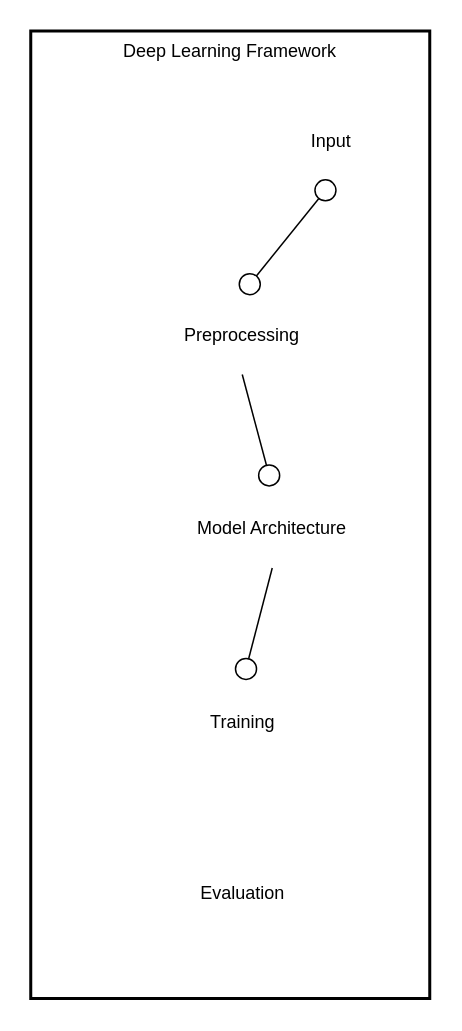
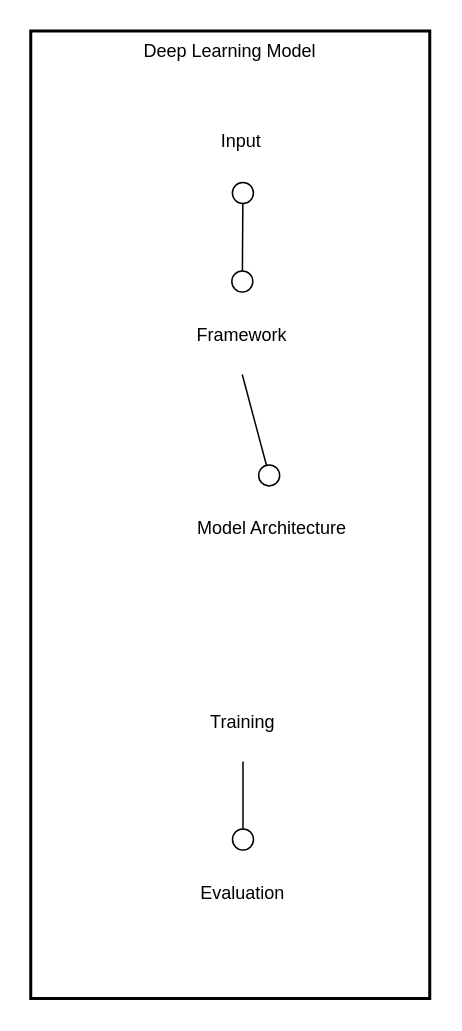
  <mxCell id="0" />
  <mxCell id="1" parent="0" />
- <mxCell id="2" value="Deep Learning Framework" style="whiteSpace=wrap;strokeWidth=2;verticalAlign=top;" vertex="1" parent="1"><mxGeometry x="20" y="20" width="266" height="645" as="geometry" /></mxCell>
- <mxCell id="3" value="Input" style="fillColor=none;strokeColor=none;" vertex="1" parent="2"><mxGeometry x="152" y="46" width="97" height="54" as="geometry" /></mxCell>
- <mxCell id="4" value="Preprocessing" style="fillColor=none;strokeColor=none;" vertex="1" parent="2"><mxGeometry x="62" y="175" width="158" height="54" as="geometry" /></mxCell>
+ <mxCell id="2" value="Deep Learning Model" style="whiteSpace=wrap;strokeWidth=2;verticalAlign=top;" vertex="1" parent="1"><mxGeometry x="20" y="20" width="266" height="645" as="geometry" /></mxCell>
+ <mxCell id="3" value="Input" style="fillColor=none;strokeColor=none;" vertex="1" parent="2"><mxGeometry x="92" y="46" width="97" height="54" as="geometry" /></mxCell>
+ <mxCell id="4" value="Framework" style="fillColor=none;strokeColor=none;" vertex="1" parent="2"><mxGeometry x="62" y="175" width="158" height="54" as="geometry" /></mxCell>
  <mxCell id="5" value="Model Architecture" style="fillColor=none;strokeColor=none;" vertex="1" parent="2"><mxGeometry x="63" y="304" width="196" height="54" as="geometry" /></mxCell>
  <mxCell id="6" value="Training" style="fillColor=none;strokeColor=none;" vertex="1" parent="2"><mxGeometry x="83" y="433" width="117" height="54" as="geometry" /></mxCell>
  <mxCell id="7" value="Evaluation" style="fillColor=none;strokeColor=none;" vertex="1" parent="2"><mxGeometry x="74" y="547" width="135" height="54" as="geometry" /></mxCell>
  <mxCell id="8" value="" style="curved=1;startArrow=circle;startFill=0;endArrow=circle;endFill=0;exitX=0.51;exitY=0.99;entryX=0.5;entryY=-0.01;" edge="1" parent="2" source="3" target="4"><mxGeometry relative="1" as="geometry"><Array as="points" /></mxGeometry></mxCell>
  <mxCell id="9" value="" style="curved=1;startArrow=none;endArrow=circle;endFill=0;exitX=0.5;exitY=0.99;entryX=0.5;entryY=-0.01;" edge="1" parent="2" source="4" target="5"><mxGeometry relative="1" as="geometry"><Array as="points" /></mxGeometry></mxCell>
- <mxCell id="10" value="" style="curved=1;startArrow=none;endArrow=circle;endFill=0;exitX=0.5;exitY=0.99;entryX=0.5;entryY=-0.01;" edge="1" parent="2" source="5" target="6"><mxGeometry relative="1" as="geometry"><Array as="points" /></mxGeometry></mxCell>
+ <mxCell id="11" value="" style="curved=1;startArrow=none;endArrow=circle;endFill=0;exitX=0.5;exitY=0.99;entryX=0.5;entryY=-0.01;" edge="1" parent="2" source="6" target="7"><mxGeometry relative="1" as="geometry"><Array as="points" /></mxGeometry></mxCell>
